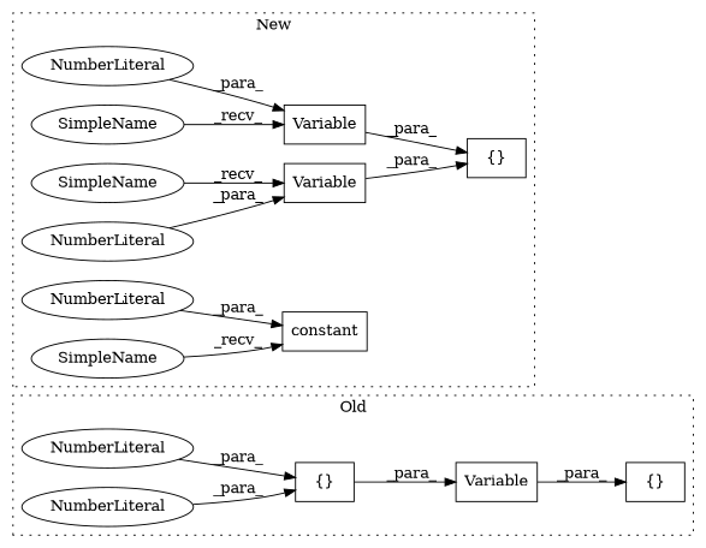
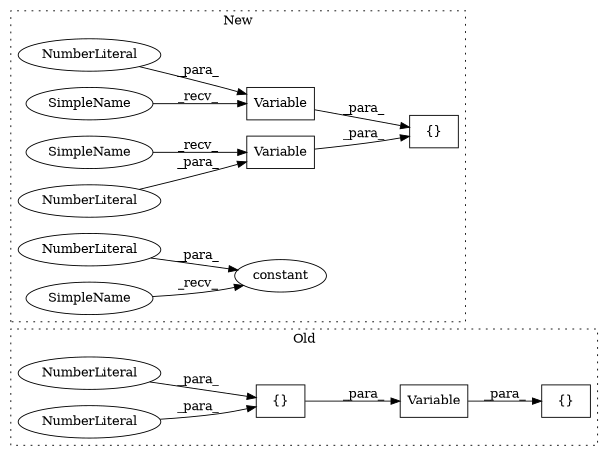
  digraph {
    rankdir=LR
    node [a=34 l=3 shape=ellipse]
    n1 [a=4 l="1,1" label="{}" s="3823,3831" shape=box]
    n2 [label=NumberLiteral s=3828]
    n3 [label=NumberLiteral s=3824]
    n4 [a=4 l="1,1" label="{}" s="3791,3833" shape=box]
    n5 [a=32 l="9,1" label=Variable s="3803,3832" shape=box]
    n6 [a=32 l="9,1" label=Variable s="3791,3803" shape=box]
    n7 [label=NumberLiteral s=3800]
    n8 [a=4 l="1,1" label="{}" s="3779,3829" shape=box]
    n9 [a=32 l="9,1" label=Variable s="3816,3828" shape=box]
    n10 [label=NumberLiteral s=3825]
-   n11 [a=32 l="9,1" label=constant s="3870,3882" shape=box]
+   n11 [a=32 l="9,1" label=constant s="3870,3882"]
    n12 [label=NumberLiteral s=3879]
    n13 [a=42 l=10 label=SimpleName s=3805]
    n14 [a=42 l=10 label=SimpleName s=3780]
    n15 [a=42 l=10 label=SimpleName s=3859]
    subgraph cluster_1 {
      label=Old
      style=dotted
      n1
      n2
      n3
      n4
      n5
    }
    subgraph cluster_2 {
      label=New
      style=dotted
      n6
      n7
      n8
      n9
      n10
      n11
      n12
      n13
      n14
      n15
    }
    n1 -> n5 [label=_para_]
    n2 -> n1 [label=_para_]
    n3 -> n1 [label=_para_]
    n5 -> n4 [label=_para_]
    n6 -> n8 [label=_para_]
    n7 -> n6 [label=_para_]
    n9 -> n8 [label=_para_]
    n10 -> n9 [label=_para_]
    n12 -> n11 [label=_para_]
    n13 -> n9 [label=_recv_]
    n14 -> n6 [label=_recv_]
    n15 -> n11 [label=_recv_]
  }
